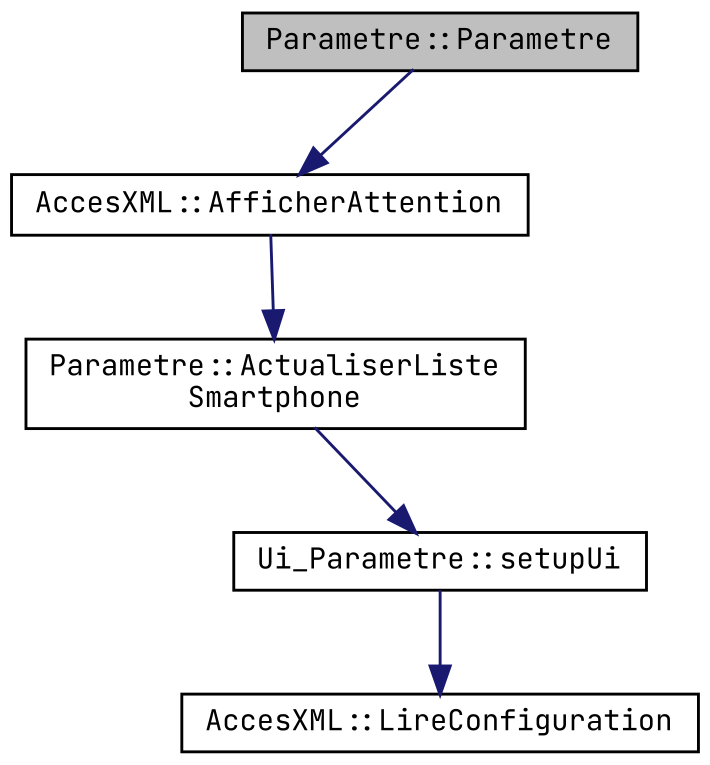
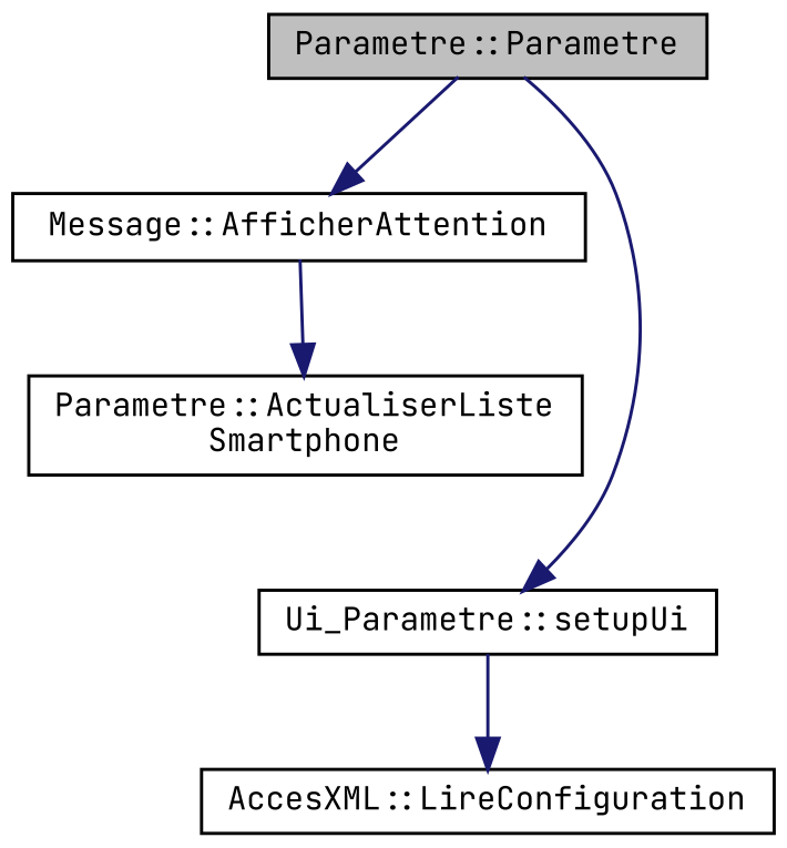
  digraph {
    fontname="JetBrains Mono"
    rankdir=TB
    node [color=black fillcolor=white fontname="JetBrains Mono" fontsize=10 shape=record style=filled]
    edge [color=midnightblue fontname="JetBrains Mono" fontsize=10 labelfontname=Helvetica labelfontsize=10 style=solid]
    n1 [fillcolor=grey75 fontcolor=black height=0.2 label="Parametre::Parametre" width=0.4]
-   n2 [height=0.2 label="AccesXML::AfficherAttention" width=0.4]
+   n2 [height=0.2 label="Message::AfficherAttention" width=0.4]
    n3 [height=0.2 label="Ui_Parametre::setupUi" width=0.4]
    n4 [height=0.2 label="Parametre::ActualiserListe\lSmartphone" width=0.4]
    n5 [height=0.2 label="AccesXML::LireConfiguration" width=0.4]
    n1 -> n2
-   n4 -> n3
+   n1 -> n3
    n2 -> n4
    n3 -> n5
  }
